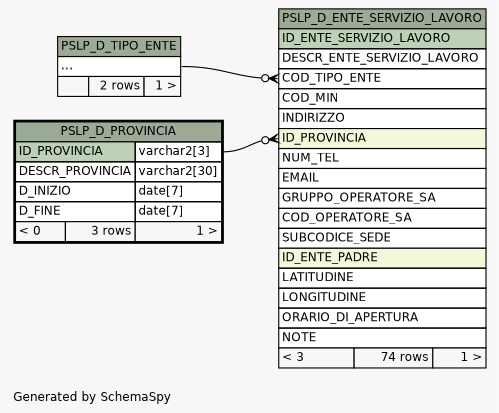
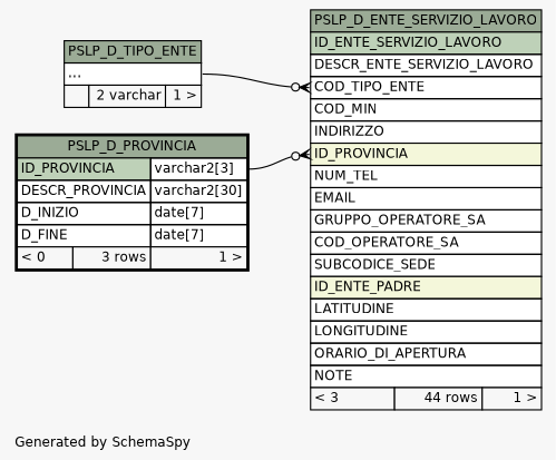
  digraph {
    bgcolor="#f7f7f7"
    fontname=Helvetica
    fontsize=11
    label="\nGenerated by SchemaSpy"
    labeljust=l
    nodesep=0.18
    rankdir=RL
    ranksep=0.46
    node [fontname=Helvetica fontsize=11 shape=plaintext]
    edge [arrowhead=none arrowsize=0.8 arrowtail=crowodot dir=back]
-   n1 [label=<     <TABLE BORDER="0" CELLBORDER="1" CELLSPACING="0" BGCOLOR="#ffffff">       <TR><TD COLSPAN="3" BGCOLOR="#9bab96" ALIGN="CENTER">PSLP_D_ENTE_SERVIZIO_LAVORO</TD></TR>       <TR><TD PORT="ID_ENTE_SERVIZIO_LAVORO" COLSPAN="3" BGCOLOR="#bed1b8" ALIGN="LEFT">ID_ENTE_SERVIZIO_LAVORO</TD></TR>       <TR><TD PORT="DESCR_ENTE_SERVIZIO_LAVORO" COLSPAN="3" ALIGN="LEFT">DESCR_ENTE_SERVIZIO_LAVORO</TD></TR>       <TR><TD PORT="COD_TIPO_ENTE" COLSPAN="3" ALIGN="LEFT">COD_TIPO_ENTE</TD></TR>       <TR><TD PORT="COD_MIN" COLSPAN="3" ALIGN="LEFT">COD_MIN</TD></TR>       <TR><TD PORT="INDIRIZZO" COLSPAN="3" ALIGN="LEFT">INDIRIZZO</TD></TR>       <TR><TD PORT="ID_PROVINCIA" COLSPAN="3" BGCOLOR="#f4f7da" ALIGN="LEFT">ID_PROVINCIA</TD></TR>       <TR><TD PORT="NUM_TEL" COLSPAN="3" ALIGN="LEFT">NUM_TEL</TD></TR>       <TR><TD PORT="EMAIL" COLSPAN="3" ALIGN="LEFT">EMAIL</TD></TR>       <TR><TD PORT="GRUPPO_OPERATORE_SA" COLSPAN="3" ALIGN="LEFT">GRUPPO_OPERATORE_SA</TD></TR>       <TR><TD PORT="COD_OPERATORE_SA" COLSPAN="3" ALIGN="LEFT">COD_OPERATORE_SA</TD></TR>       <TR><TD PORT="SUBCODICE_SEDE" COLSPAN="3" ALIGN="LEFT">SUBCODICE_SEDE</TD></TR>       <TR><TD PORT="ID_ENTE_PADRE" COLSPAN="3" BGCOLOR="#f4f7da" ALIGN="LEFT">ID_ENTE_PADRE</TD></TR>       <TR><TD PORT="LATITUDINE" COLSPAN="3" ALIGN="LEFT">LATITUDINE</TD></TR>       <TR><TD PORT="LONGITUDINE" COLSPAN="3" ALIGN="LEFT">LONGITUDINE</TD></TR>       <TR><TD PORT="ORARIO_DI_APERTURA" COLSPAN="3" ALIGN="LEFT">ORARIO_DI_APERTURA</TD></TR>       <TR><TD PORT="NOTE" COLSPAN="3" ALIGN="LEFT">NOTE</TD></TR>       <TR><TD ALIGN="LEFT" BGCOLOR="#f7f7f7">&lt; 3</TD><TD ALIGN="RIGHT" BGCOLOR="#f7f7f7">74 rows</TD><TD ALIGN="RIGHT" BGCOLOR="#f7f7f7">1 &gt;</TD></TR>     </TABLE>>]
-   n2 [label=<     <TABLE BORDER="0" CELLBORDER="1" CELLSPACING="0" BGCOLOR="#ffffff">       <TR><TD COLSPAN="3" BGCOLOR="#9bab96" ALIGN="CENTER">PSLP_D_TIPO_ENTE</TD></TR>       <TR><TD PORT="elipses" COLSPAN="3" ALIGN="LEFT">...</TD></TR>       <TR><TD ALIGN="LEFT" BGCOLOR="#f7f7f7">  </TD><TD ALIGN="RIGHT" BGCOLOR="#f7f7f7">2 rows</TD><TD ALIGN="RIGHT" BGCOLOR="#f7f7f7">1 &gt;</TD></TR>     </TABLE>>]
+   n1 [label=<     <TABLE BORDER="0" CELLBORDER="1" CELLSPACING="0" BGCOLOR="#ffffff">       <TR><TD COLSPAN="3" BGCOLOR="#9bab96" ALIGN="CENTER">PSLP_D_ENTE_SERVIZIO_LAVORO</TD></TR>       <TR><TD PORT="ID_ENTE_SERVIZIO_LAVORO" COLSPAN="3" BGCOLOR="#bed1b8" ALIGN="LEFT">ID_ENTE_SERVIZIO_LAVORO</TD></TR>       <TR><TD PORT="DESCR_ENTE_SERVIZIO_LAVORO" COLSPAN="3" ALIGN="LEFT">DESCR_ENTE_SERVIZIO_LAVORO</TD></TR>       <TR><TD PORT="COD_TIPO_ENTE" COLSPAN="3" ALIGN="LEFT">COD_TIPO_ENTE</TD></TR>       <TR><TD PORT="COD_MIN" COLSPAN="3" ALIGN="LEFT">COD_MIN</TD></TR>       <TR><TD PORT="INDIRIZZO" COLSPAN="3" ALIGN="LEFT">INDIRIZZO</TD></TR>       <TR><TD PORT="ID_PROVINCIA" COLSPAN="3" BGCOLOR="#f4f7da" ALIGN="LEFT">ID_PROVINCIA</TD></TR>       <TR><TD PORT="NUM_TEL" COLSPAN="3" ALIGN="LEFT">NUM_TEL</TD></TR>       <TR><TD PORT="EMAIL" COLSPAN="3" ALIGN="LEFT">EMAIL</TD></TR>       <TR><TD PORT="GRUPPO_OPERATORE_SA" COLSPAN="3" ALIGN="LEFT">GRUPPO_OPERATORE_SA</TD></TR>       <TR><TD PORT="COD_OPERATORE_SA" COLSPAN="3" ALIGN="LEFT">COD_OPERATORE_SA</TD></TR>       <TR><TD PORT="SUBCODICE_SEDE" COLSPAN="3" ALIGN="LEFT">SUBCODICE_SEDE</TD></TR>       <TR><TD PORT="ID_ENTE_PADRE" COLSPAN="3" BGCOLOR="#f4f7da" ALIGN="LEFT">ID_ENTE_PADRE</TD></TR>       <TR><TD PORT="LATITUDINE" COLSPAN="3" ALIGN="LEFT">LATITUDINE</TD></TR>       <TR><TD PORT="LONGITUDINE" COLSPAN="3" ALIGN="LEFT">LONGITUDINE</TD></TR>       <TR><TD PORT="ORARIO_DI_APERTURA" COLSPAN="3" ALIGN="LEFT">ORARIO_DI_APERTURA</TD></TR>       <TR><TD PORT="NOTE" COLSPAN="3" ALIGN="LEFT">NOTE</TD></TR>       <TR><TD ALIGN="LEFT" BGCOLOR="#f7f7f7">&lt; 3</TD><TD ALIGN="RIGHT" BGCOLOR="#f7f7f7">44 rows</TD><TD ALIGN="RIGHT" BGCOLOR="#f7f7f7">1 &gt;</TD></TR>     </TABLE>>]
+   n2 [label=<     <TABLE BORDER="0" CELLBORDER="1" CELLSPACING="0" BGCOLOR="#ffffff">       <TR><TD COLSPAN="3" BGCOLOR="#9bab96" ALIGN="CENTER">PSLP_D_TIPO_ENTE</TD></TR>       <TR><TD PORT="elipses" COLSPAN="3" ALIGN="LEFT">...</TD></TR>       <TR><TD ALIGN="LEFT" BGCOLOR="#f7f7f7">  </TD><TD ALIGN="RIGHT" BGCOLOR="#f7f7f7">2 varchar</TD><TD ALIGN="RIGHT" BGCOLOR="#f7f7f7">1 &gt;</TD></TR>     </TABLE>>]
    n3 [label=<     <TABLE BORDER="2" CELLBORDER="1" CELLSPACING="0" BGCOLOR="#ffffff">       <TR><TD COLSPAN="3" BGCOLOR="#9bab96" ALIGN="CENTER">PSLP_D_PROVINCIA</TD></TR>       <TR><TD PORT="ID_PROVINCIA" COLSPAN="2" BGCOLOR="#bed1b8" ALIGN="LEFT">ID_PROVINCIA</TD><TD PORT="ID_PROVINCIA.type" ALIGN="LEFT">varchar2[3]</TD></TR>       <TR><TD PORT="DESCR_PROVINCIA" COLSPAN="2" ALIGN="LEFT">DESCR_PROVINCIA</TD><TD PORT="DESCR_PROVINCIA.type" ALIGN="LEFT">varchar2[30]</TD></TR>       <TR><TD PORT="D_INIZIO" COLSPAN="2" ALIGN="LEFT">D_INIZIO</TD><TD PORT="D_INIZIO.type" ALIGN="LEFT">date[7]</TD></TR>       <TR><TD PORT="D_FINE" COLSPAN="2" ALIGN="LEFT">D_FINE</TD><TD PORT="D_FINE.type" ALIGN="LEFT">date[7]</TD></TR>       <TR><TD ALIGN="LEFT" BGCOLOR="#f7f7f7">&lt; 0</TD><TD ALIGN="RIGHT" BGCOLOR="#f7f7f7">3 rows</TD><TD ALIGN="RIGHT" BGCOLOR="#f7f7f7">1 &gt;</TD></TR>     </TABLE>>]
    n1 -> n2 [headport="elipses:e" tailport="COD_TIPO_ENTE:w"]
    n1 -> n3 [headport="ID_PROVINCIA.type:e" tailport="ID_PROVINCIA:w"]
  }
